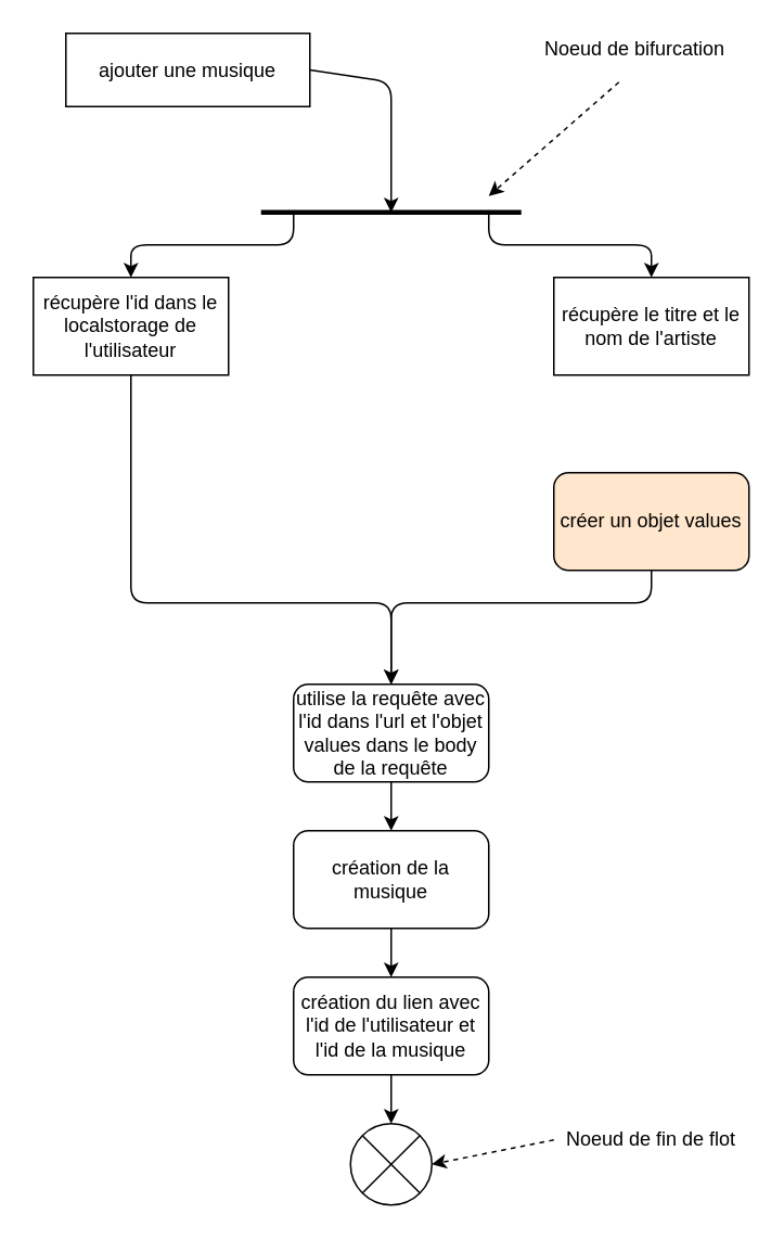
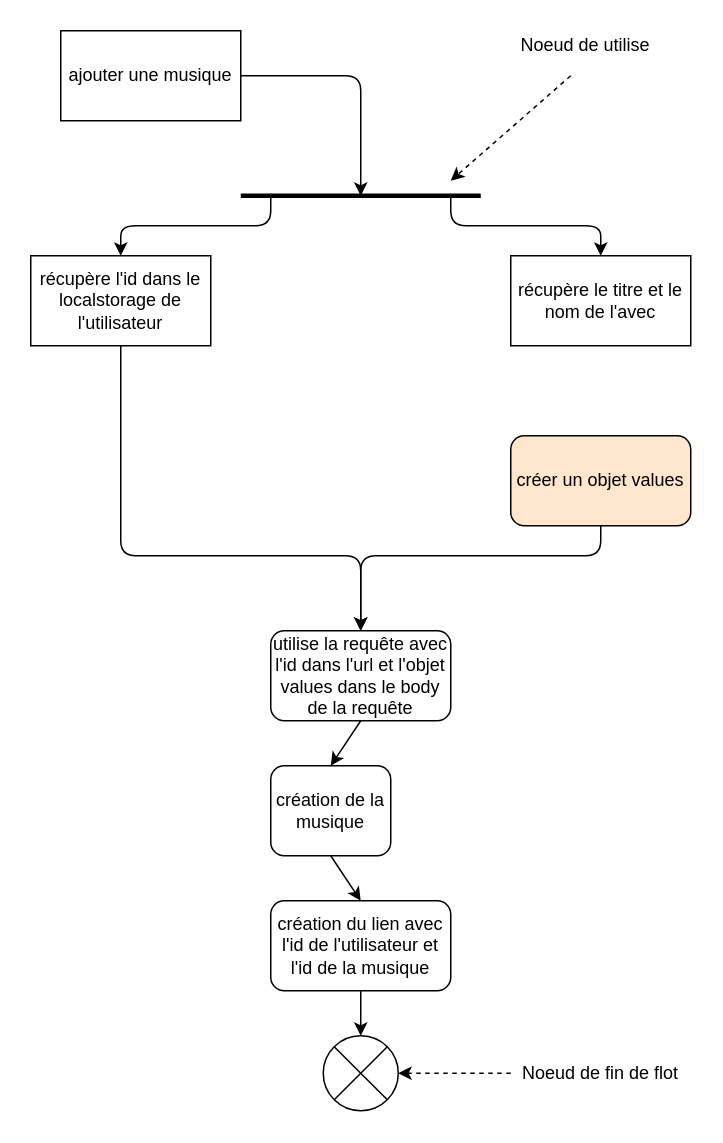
  <mxCell id="0" />
  <mxCell id="1" parent="0" />
- <mxCell id="2" value="ajouter une musique" style="rounded=0;whiteSpace=wrap;html=1;" vertex="1" parent="1"><mxGeometry x="40" y="20" width="150" height="45" as="geometry" /></mxCell>
+ <mxCell id="2" value="ajouter une musique" style="rounded=0;whiteSpace=wrap;html=1;" vertex="1" parent="1"><mxGeometry x="40" y="20" width="120" height="60" as="geometry" /></mxCell>
  <mxCell id="3" value="" style="endArrow=classic;html=1;exitX=1;exitY=0.5;exitDx=0;exitDy=0;" edge="1" parent="1" source="2"><mxGeometry width="50" height="50" relative="1" as="geometry"><mxPoint x="250" y="280" as="sourcePoint" /><mxPoint x="240" y="130" as="targetPoint" /><Array as="points"><mxPoint x="240" y="50" /></Array></mxGeometry></mxCell>
  <mxCell id="4" value="" style="endArrow=none;html=1;strokeWidth=3;" edge="1" parent="1"><mxGeometry width="50" height="50" relative="1" as="geometry"><mxPoint x="160" y="130" as="sourcePoint" /><mxPoint x="320" y="130" as="targetPoint" /></mxGeometry></mxCell>
  <mxCell id="5" value="récupère l'id dans le localstorage de l'utilisateur" style="rounded=0;whiteSpace=wrap;html=1;" vertex="1" parent="1"><mxGeometry x="20" y="170" width="120" height="60" as="geometry" /></mxCell>
- <mxCell id="6" value="récupère le titre et le nom de l'artiste" style="rounded=0;whiteSpace=wrap;html=1;" vertex="1" parent="1"><mxGeometry x="340" y="170" width="120" height="60" as="geometry" /></mxCell>
+ <mxCell id="6" value="récupère le titre et le nom de l'avec" style="rounded=0;whiteSpace=wrap;html=1;" vertex="1" parent="1"><mxGeometry x="340" y="170" width="120" height="60" as="geometry" /></mxCell>
  <mxCell id="7" value="" style="endArrow=classic;html=1;strokeWidth=1;entryX=0.5;entryY=0;entryDx=0;entryDy=0;" edge="1" parent="1" target="5"><mxGeometry width="50" height="50" relative="1" as="geometry"><mxPoint x="180" y="130" as="sourcePoint" /><mxPoint x="300" y="210" as="targetPoint" /><Array as="points"><mxPoint x="180" y="150" /><mxPoint x="80" y="150" /></Array></mxGeometry></mxCell>
  <mxCell id="8" value="" style="endArrow=classic;html=1;strokeWidth=1;entryX=0.5;entryY=0;entryDx=0;entryDy=0;" edge="1" parent="1" target="6"><mxGeometry width="50" height="50" relative="1" as="geometry"><mxPoint x="300" y="130" as="sourcePoint" /><mxPoint x="300" y="210" as="targetPoint" /><Array as="points"><mxPoint x="300" y="150" /><mxPoint x="400" y="150" /></Array></mxGeometry></mxCell>
  <mxCell id="9" value="créer un objet values" style="rounded=1;whiteSpace=wrap;html=1;fillColor=#ffe6cc;" vertex="1" parent="1"><mxGeometry x="340" y="290" width="120" height="60" as="geometry" /></mxCell>
  <mxCell id="10" value="utilise la requête avec l'id dans l'url et l'objet values dans le body de la requête" style="rounded=1;whiteSpace=wrap;html=1;" vertex="1" parent="1"><mxGeometry x="180" y="420" width="120" height="60" as="geometry" /></mxCell>
  <mxCell id="11" value="" style="endArrow=classic;html=1;strokeWidth=1;exitX=0.5;exitY=1;exitDx=0;exitDy=0;entryX=0.5;entryY=0;entryDx=0;entryDy=0;" edge="1" parent="1" source="5" target="10"><mxGeometry width="50" height="50" relative="1" as="geometry"><mxPoint x="250" y="240" as="sourcePoint" /><mxPoint x="300" y="190" as="targetPoint" /><Array as="points"><mxPoint x="80" y="370" /><mxPoint x="170" y="370" /><mxPoint x="240" y="370" /></Array></mxGeometry></mxCell>
  <mxCell id="12" value="" style="endArrow=classic;html=1;strokeWidth=1;exitX=0.5;exitY=1;exitDx=0;exitDy=0;entryX=0.5;entryY=0;entryDx=0;entryDy=0;" edge="1" parent="1" source="9" target="10"><mxGeometry width="50" height="50" relative="1" as="geometry"><mxPoint x="250" y="240" as="sourcePoint" /><mxPoint x="300" y="190" as="targetPoint" /><Array as="points"><mxPoint x="400" y="370" /><mxPoint x="240" y="370" /></Array></mxGeometry></mxCell>
  <mxCell id="13" value="" style="endArrow=classic;html=1;strokeWidth=1;dashed=1;" edge="1" parent="1"><mxGeometry width="50" height="50" relative="1" as="geometry"><mxPoint x="380" y="50" as="sourcePoint" /><mxPoint x="300" y="120" as="targetPoint" /></mxGeometry></mxCell>
- <mxCell id="14" value="Noeud de bifurcation" style="text;html=1;strokeColor=none;fillColor=none;align=center;verticalAlign=middle;whiteSpace=wrap;rounded=0;" vertex="1" parent="1"><mxGeometry x="320" y="20" width="140" height="20" as="geometry" /></mxCell>
- <mxCell id="15" value="création de la musique" style="rounded=1;whiteSpace=wrap;html=1;" vertex="1" parent="1"><mxGeometry x="180" y="510" width="120" height="60" as="geometry" /></mxCell>
+ <mxCell id="14" value="Noeud de utilise" style="text;html=1;strokeColor=none;fillColor=none;align=center;verticalAlign=middle;whiteSpace=wrap;rounded=0;" vertex="1" parent="1"><mxGeometry x="320" y="20" width="140" height="20" as="geometry" /></mxCell>
+ <mxCell id="15" value="création de la musique" style="rounded=1;whiteSpace=wrap;html=1;" vertex="1" parent="1"><mxGeometry x="180" y="510" width="80" height="60" as="geometry" /></mxCell>
  <mxCell id="16" value="" style="endArrow=classic;html=1;strokeWidth=1;exitX=0.5;exitY=1;exitDx=0;exitDy=0;entryX=0.5;entryY=0;entryDx=0;entryDy=0;" edge="1" parent="1" source="10" target="15"><mxGeometry width="50" height="50" relative="1" as="geometry"><mxPoint x="250" y="430" as="sourcePoint" /><mxPoint x="300" y="380" as="targetPoint" /></mxGeometry></mxCell>
  <mxCell id="17" value="création du lien avec l'id de l'utilisateur et l'id de la musique" style="rounded=1;whiteSpace=wrap;html=1;" vertex="1" parent="1"><mxGeometry x="180" y="600" width="120" height="60" as="geometry" /></mxCell>
  <mxCell id="18" value="" style="ellipse;whiteSpace=wrap;html=1;aspect=fixed;" vertex="1" parent="1"><mxGeometry x="215" y="690" width="50" height="50" as="geometry" /></mxCell>
  <mxCell id="19" value="" style="endArrow=none;html=1;strokeWidth=1;exitX=0;exitY=1;exitDx=0;exitDy=0;entryX=1;entryY=0;entryDx=0;entryDy=0;" edge="1" parent="1" source="18" target="18"><mxGeometry width="50" height="50" relative="1" as="geometry"><mxPoint x="250" y="500" as="sourcePoint" /><mxPoint x="300" y="450" as="targetPoint" /></mxGeometry></mxCell>
  <mxCell id="20" value="" style="endArrow=none;html=1;strokeWidth=1;exitX=1;exitY=1;exitDx=0;exitDy=0;entryX=0;entryY=0;entryDx=0;entryDy=0;" edge="1" parent="1" source="18" target="18"><mxGeometry width="50" height="50" relative="1" as="geometry"><mxPoint x="232.322" y="742.678" as="sourcePoint" /><mxPoint x="267.678" y="707.322" as="targetPoint" /></mxGeometry></mxCell>
  <mxCell id="21" value="" style="endArrow=classic;html=1;strokeWidth=1;exitX=0.5;exitY=1;exitDx=0;exitDy=0;entryX=0.5;entryY=0;entryDx=0;entryDy=0;" edge="1" parent="1" source="15" target="17"><mxGeometry width="50" height="50" relative="1" as="geometry"><mxPoint x="250" y="500" as="sourcePoint" /><mxPoint x="300" y="450" as="targetPoint" /></mxGeometry></mxCell>
  <mxCell id="22" value="" style="endArrow=classic;html=1;strokeWidth=1;exitX=0.5;exitY=1;exitDx=0;exitDy=0;entryX=0.5;entryY=0;entryDx=0;entryDy=0;" edge="1" parent="1" source="17" target="18"><mxGeometry width="50" height="50" relative="1" as="geometry"><mxPoint x="250" y="500" as="sourcePoint" /><mxPoint x="300" y="450" as="targetPoint" /></mxGeometry></mxCell>
- <mxCell id="23" value="Noeud de fin de flot" style="text;html=1;strokeColor=none;fillColor=none;align=center;verticalAlign=middle;whiteSpace=wrap;rounded=0;" vertex="1" parent="1"><mxGeometry x="340" y="690" width="120" height="20" as="geometry" /></mxCell>
+ <mxCell id="23" value="Noeud de fin de flot" style="text;html=1;strokeColor=none;fillColor=none;align=center;verticalAlign=middle;whiteSpace=wrap;rounded=0;" vertex="1" parent="1"><mxGeometry x="340" y="705" width="120" height="20" as="geometry" /></mxCell>
  <mxCell id="24" value="" style="endArrow=classic;html=1;strokeWidth=1;dashed=1;entryX=1;entryY=0.5;entryDx=0;entryDy=0;exitX=0;exitY=0.5;exitDx=0;exitDy=0;" edge="1" parent="1" source="23" target="18"><mxGeometry width="50" height="50" relative="1" as="geometry"><mxPoint x="390" y="60" as="sourcePoint" /><mxPoint x="310" y="130" as="targetPoint" /></mxGeometry></mxCell>
